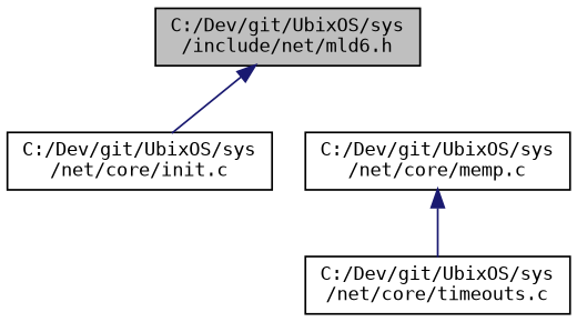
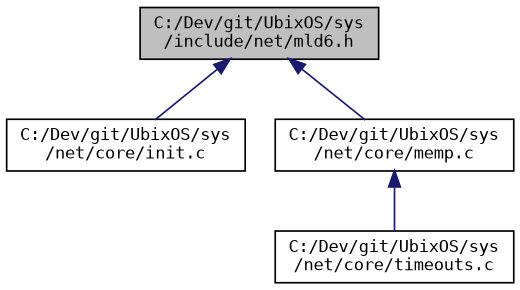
  digraph {
    fontname="DejaVu Sans Mono"
    node [color=black fillcolor=white fontname="DejaVu Sans Mono" fontsize=10 shape=record style=filled]
    edge [color=midnightblue dir=back fontname="DejaVu Sans Mono" fontsize=10 labelfontname=Helvetica labelfontsize=10 style=solid]
    n1 [fillcolor=grey75 fontcolor=black height=0.2 label="C:/Dev/git/UbixOS/sys\l/include/net/mld6.h" width=0.4]
    n2 [height=0.2 label="C:/Dev/git/UbixOS/sys\l/net/core/init.c" width=0.4]
    n3 [height=0.2 label="C:/Dev/git/UbixOS/sys\l/net/core/memp.c" width=0.4]
    n4 [height=0.2 label="C:/Dev/git/UbixOS/sys\l/net/core/timeouts.c" width=0.4]
    n1 -> n2
+   n1 -> n3
    n3 -> n4
  }
